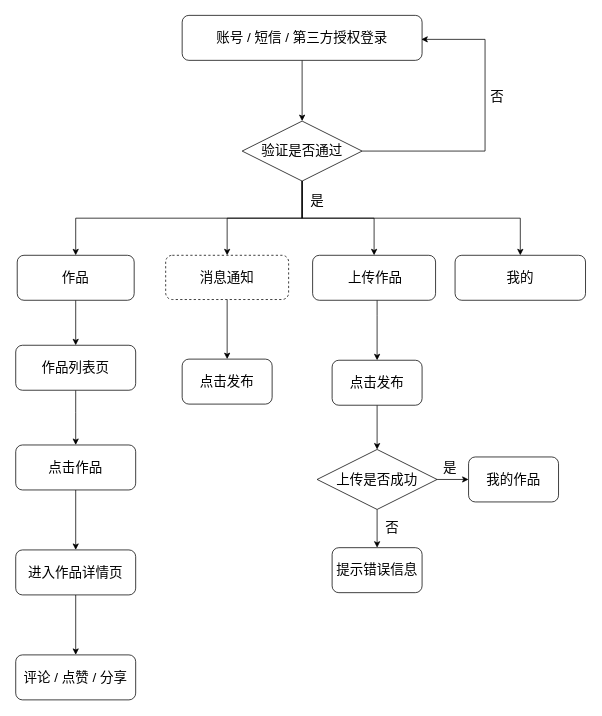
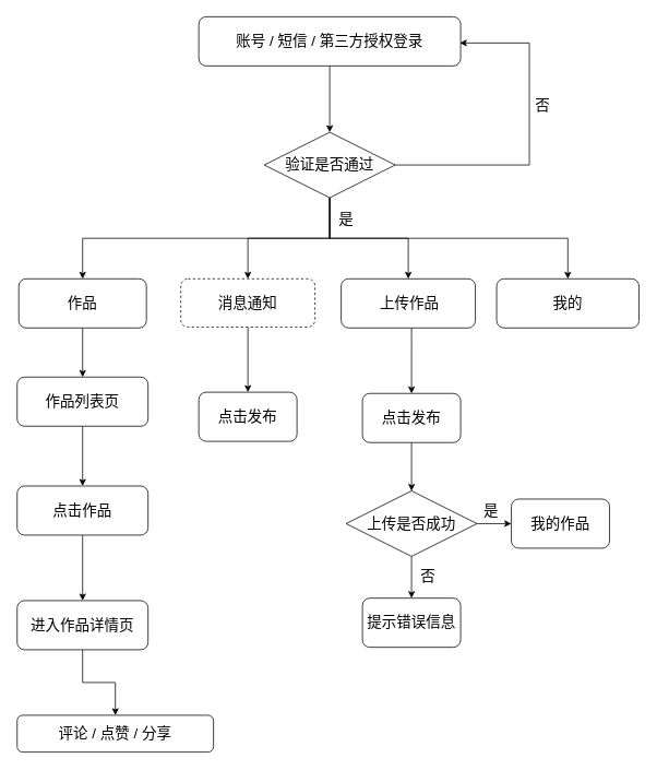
  <mxCell id="0" />
  <mxCell id="1" parent="0" />
  <mxCell id="2" value="" style="edgeStyle=orthogonalEdgeStyle;rounded=0;orthogonalLoop=1;jettySize=auto;html=1;" edge="1" parent="1" source="3" target="10"><mxGeometry relative="1" as="geometry" /></mxCell>
  <mxCell id="3" value="&lt;span style=&quot;font-size: 18px;&quot;&gt;账号 / 短信 / 第三方授权登录&lt;/span&gt;" style="rounded=1;whiteSpace=wrap;html=1;" vertex="1" parent="1"><mxGeometry x="242" y="20" width="320" height="60" as="geometry" /></mxCell>
  <mxCell id="4" style="edgeStyle=orthogonalEdgeStyle;rounded=0;orthogonalLoop=1;jettySize=auto;html=1;entryX=1;entryY=0.25;entryDx=0;entryDy=0;exitX=1;exitY=0.5;exitDx=0;exitDy=0;" edge="1" parent="1" source="10"><mxGeometry relative="1" as="geometry"><mxPoint x="486" y="201" as="sourcePoint" /><mxPoint x="561" y="52" as="targetPoint" /><Array as="points"><mxPoint x="646" y="201" /><mxPoint x="646" y="52" /></Array></mxGeometry></mxCell>
  <mxCell id="5" value="&lt;font style=&quot;font-size: 18px;&quot;&gt;否&lt;/font&gt;" style="edgeLabel;html=1;align=center;verticalAlign=middle;resizable=0;points=[];" vertex="1" connectable="0" parent="4"><mxGeometry x="0.184" y="-7" relative="1" as="geometry"><mxPoint x="8" y="-1" as="offset" /></mxGeometry></mxCell>
  <mxCell id="6" style="edgeStyle=orthogonalEdgeStyle;rounded=0;orthogonalLoop=1;jettySize=auto;html=1;exitX=0.5;exitY=1;exitDx=0;exitDy=0;entryX=0.5;entryY=0;entryDx=0;entryDy=0;" edge="1" parent="1" source="10" target="24"><mxGeometry relative="1" as="geometry" /></mxCell>
  <mxCell id="7" style="edgeStyle=orthogonalEdgeStyle;rounded=0;orthogonalLoop=1;jettySize=auto;html=1;exitX=0.5;exitY=1;exitDx=0;exitDy=0;entryX=0.5;entryY=0;entryDx=0;entryDy=0;" edge="1" parent="1" source="10" target="25"><mxGeometry relative="1" as="geometry" /></mxCell>
  <mxCell id="8" style="edgeStyle=orthogonalEdgeStyle;rounded=0;orthogonalLoop=1;jettySize=auto;html=1;exitX=0.5;exitY=1;exitDx=0;exitDy=0;entryX=0.5;entryY=0;entryDx=0;entryDy=0;" edge="1" parent="1" source="10" target="22"><mxGeometry relative="1" as="geometry" /></mxCell>
  <mxCell id="9" style="edgeStyle=orthogonalEdgeStyle;rounded=0;orthogonalLoop=1;jettySize=auto;html=1;exitX=0.5;exitY=1;exitDx=0;exitDy=0;entryX=0.5;entryY=0;entryDx=0;entryDy=0;" edge="1" parent="1" source="10" target="20"><mxGeometry relative="1" as="geometry" /></mxCell>
  <mxCell id="10" value="&lt;font style=&quot;font-size: 18px;&quot;&gt;验证是否通过&lt;/font&gt;" style="rhombus;whiteSpace=wrap;html=1;" vertex="1" parent="1"><mxGeometry x="322" y="161" width="160" height="80" as="geometry" /></mxCell>
  <mxCell id="11" value="" style="edgeStyle=orthogonalEdgeStyle;rounded=0;orthogonalLoop=1;jettySize=auto;html=1;" edge="1" parent="1" source="12" target="15"><mxGeometry relative="1" as="geometry"><Array as="points"><mxPoint x="100" y="550" /><mxPoint x="100" y="550" /></Array></mxGeometry></mxCell>
  <mxCell id="12" value="&lt;span style=&quot;font-size: 18px;&quot;&gt;作品列表页&lt;/span&gt;" style="rounded=1;whiteSpace=wrap;html=1;" vertex="1" parent="1"><mxGeometry x="20" y="460" width="160" height="60" as="geometry" /></mxCell>
  <mxCell id="13" value="&lt;font style=&quot;font-size: 18px;&quot;&gt;是&lt;/font&gt;" style="text;html=1;align=center;verticalAlign=middle;resizable=0;points=[];autosize=1;strokeColor=none;fillColor=none;" vertex="1" parent="1"><mxGeometry x="402" y="248" width="40" height="40" as="geometry" /></mxCell>
  <mxCell id="14" value="" style="edgeStyle=orthogonalEdgeStyle;rounded=0;orthogonalLoop=1;jettySize=auto;html=1;" edge="1" parent="1" source="15" target="17"><mxGeometry relative="1" as="geometry" /></mxCell>
  <mxCell id="15" value="&lt;font style=&quot;font-size: 18px;&quot;&gt;点击作品&lt;/font&gt;" style="whiteSpace=wrap;html=1;rounded=1;" vertex="1" parent="1"><mxGeometry x="20" y="593" width="160" height="60" as="geometry" /></mxCell>
  <mxCell id="16" value="" style="edgeStyle=orthogonalEdgeStyle;rounded=0;orthogonalLoop=1;jettySize=auto;html=1;" edge="1" parent="1" source="17" target="18"><mxGeometry relative="1" as="geometry" /></mxCell>
  <mxCell id="17" value="&lt;font style=&quot;font-size: 18px;&quot;&gt;进入作品详情页&lt;/font&gt;" style="whiteSpace=wrap;html=1;rounded=1;" vertex="1" parent="1"><mxGeometry x="20" y="733" width="160" height="60" as="geometry" /></mxCell>
- <mxCell id="18" value="&lt;font style=&quot;font-size: 18px;&quot;&gt;评论 / 点赞 / 分享&lt;/font&gt;" style="whiteSpace=wrap;html=1;rounded=1;" vertex="1" parent="1"><mxGeometry x="20" y="873" width="160" height="60" as="geometry" /></mxCell>
+ <mxCell id="18" value="&lt;font style=&quot;font-size: 18px;&quot;&gt;评论 / 点赞 / 分享&lt;/font&gt;" style="whiteSpace=wrap;html=1;rounded=1;" vertex="1" parent="1"><mxGeometry x="20" y="873" width="240" height="45" as="geometry" /></mxCell>
  <mxCell id="19" style="edgeStyle=orthogonalEdgeStyle;rounded=0;orthogonalLoop=1;jettySize=auto;html=1;exitX=0.5;exitY=1;exitDx=0;exitDy=0;entryX=0.5;entryY=0;entryDx=0;entryDy=0;" edge="1" parent="1" source="20" target="12"><mxGeometry relative="1" as="geometry" /></mxCell>
  <mxCell id="20" value="&lt;font style=&quot;font-size: 18px;&quot;&gt;作品&lt;/font&gt;" style="rounded=1;whiteSpace=wrap;html=1;" vertex="1" parent="1"><mxGeometry x="22" y="340" width="156" height="60" as="geometry" /></mxCell>
  <mxCell id="21" value="" style="edgeStyle=orthogonalEdgeStyle;rounded=0;orthogonalLoop=1;jettySize=auto;html=1;" edge="1" parent="1" source="22" target="26"><mxGeometry relative="1" as="geometry" /></mxCell>
  <mxCell id="22" value="&lt;span style=&quot;font-size: 18px;&quot;&gt;消息通知&lt;/span&gt;" style="rounded=1;whiteSpace=wrap;html=1;dashed=1;" vertex="1" parent="1"><mxGeometry x="220" y="340" width="164" height="59" as="geometry" /></mxCell>
  <mxCell id="23" value="" style="edgeStyle=orthogonalEdgeStyle;rounded=0;orthogonalLoop=1;jettySize=auto;html=1;" edge="1" parent="1" source="24" target="28"><mxGeometry relative="1" as="geometry"><Array as="points"><mxPoint x="502" y="420" /><mxPoint x="502" y="420" /></Array></mxGeometry></mxCell>
  <mxCell id="24" value="&amp;nbsp;&lt;font style=&quot;font-size: 18px;&quot;&gt;上传作品&lt;/font&gt;" style="rounded=1;whiteSpace=wrap;html=1;" vertex="1" parent="1"><mxGeometry x="416" y="340" width="164" height="60" as="geometry" /></mxCell>
  <mxCell id="25" value="&lt;span style=&quot;font-size: 18px;&quot;&gt;我的&lt;br&gt;&lt;/span&gt;" style="rounded=1;whiteSpace=wrap;html=1;" vertex="1" parent="1"><mxGeometry x="606" y="340" width="174" height="60" as="geometry" /></mxCell>
  <mxCell id="26" value="&lt;font style=&quot;font-size: 18px;&quot;&gt;点击发布&lt;/font&gt;" style="whiteSpace=wrap;html=1;rounded=1;" vertex="1" parent="1"><mxGeometry x="242" y="478.5" width="120" height="60" as="geometry" /></mxCell>
  <mxCell id="27" style="edgeStyle=orthogonalEdgeStyle;rounded=0;orthogonalLoop=1;jettySize=auto;html=1;exitX=0.5;exitY=1;exitDx=0;exitDy=0;entryX=0.5;entryY=0;entryDx=0;entryDy=0;" edge="1" parent="1" source="28" target="31"><mxGeometry relative="1" as="geometry" /></mxCell>
  <mxCell id="28" value="&lt;font style=&quot;font-size: 18px;&quot;&gt;点击发布&lt;/font&gt;" style="whiteSpace=wrap;html=1;rounded=1;" vertex="1" parent="1"><mxGeometry x="442" y="480" width="120" height="60" as="geometry" /></mxCell>
  <mxCell id="29" style="edgeStyle=orthogonalEdgeStyle;rounded=0;orthogonalLoop=1;jettySize=auto;html=1;exitX=0.5;exitY=1;exitDx=0;exitDy=0;entryX=0.5;entryY=0;entryDx=0;entryDy=0;" edge="1" parent="1" source="31" target="32"><mxGeometry relative="1" as="geometry" /></mxCell>
  <mxCell id="30" value="" style="edgeStyle=orthogonalEdgeStyle;rounded=0;orthogonalLoop=1;jettySize=auto;html=1;" edge="1" parent="1" source="31" target="34"><mxGeometry relative="1" as="geometry" /></mxCell>
  <mxCell id="31" value="&lt;font style=&quot;font-size: 18px;&quot;&gt;上传是否成功&lt;/font&gt;" style="rhombus;whiteSpace=wrap;html=1;" vertex="1" parent="1"><mxGeometry x="422" y="599" width="160" height="80" as="geometry" /></mxCell>
  <mxCell id="32" value="&lt;span style=&quot;font-size: 18px;&quot;&gt;提示错误信息&lt;/span&gt;" style="whiteSpace=wrap;html=1;rounded=1;" vertex="1" parent="1"><mxGeometry x="442" y="730" width="120" height="60" as="geometry" /></mxCell>
  <mxCell id="33" value="&lt;font style=&quot;font-size: 18px;&quot;&gt;否&lt;/font&gt;" style="text;html=1;align=center;verticalAlign=middle;resizable=0;points=[];autosize=1;strokeColor=none;fillColor=none;" vertex="1" parent="1"><mxGeometry x="502" y="683" width="40" height="40" as="geometry" /></mxCell>
  <mxCell id="34" value="&lt;font style=&quot;font-size: 18px;&quot;&gt;我的作品&lt;/font&gt;" style="whiteSpace=wrap;html=1;rounded=1;glass=0;shadow=0;" vertex="1" parent="1"><mxGeometry x="624" y="609" width="120" height="60" as="geometry" /></mxCell>
  <mxCell id="35" value="&lt;font style=&quot;font-size: 18px;&quot;&gt;是&lt;/font&gt;" style="text;html=1;align=center;verticalAlign=middle;resizable=0;points=[];autosize=1;strokeColor=none;fillColor=none;" vertex="1" parent="1"><mxGeometry x="579" y="603" width="40" height="40" as="geometry" /></mxCell>
